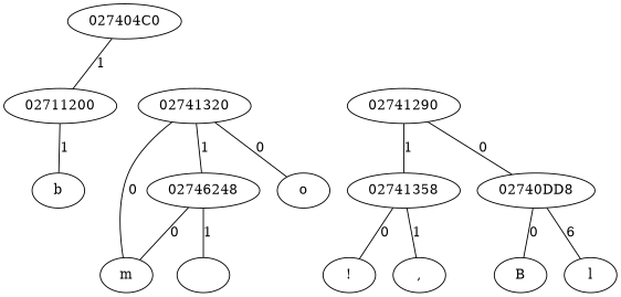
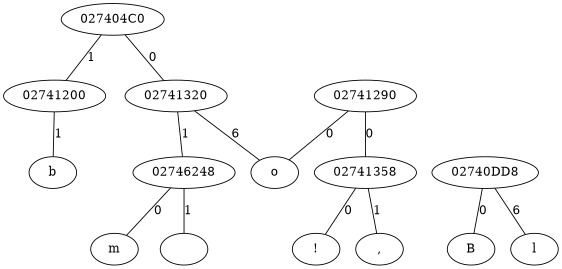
  graph {
    fontname="DejaVu Serif"
    node [fontname="DejaVu Serif"]
    edge [fontname="DejaVu Serif"]
    "027404C0"
-   02741200 [label=02711200]
+   02741200
    02741320
    b
    n5 [label=02746248]
    o
    n7 [label=02741358]
    02741290
    "02740DD8"
    " "
    m
    ","
    "!"
    l
    B
    "027404C0" -- 02741200 [label=1]
-   m -- 02741320 [label=0]
+   "027404C0" -- 02741320 [label=0]
    02741200 -- b [label=1]
    02741320 -- n5 [label=1]
-   02741320 -- o [label=0]
+   02741320 -- o [label=6]
    n5 -- " " [label=1]
    n5 -- m [label=0]
    n7 -- "," [label=1]
    n7 -- "!" [label=0]
-   02741290 -- n7 [label=1]
-   02741290 -- "02740DD8" [label=0]
+   02741290 -- n7 [label=0]
+   02741290 -- o [label=0]
    "02740DD8" -- l [label=6]
    "02740DD8" -- B [label=0]
  }
